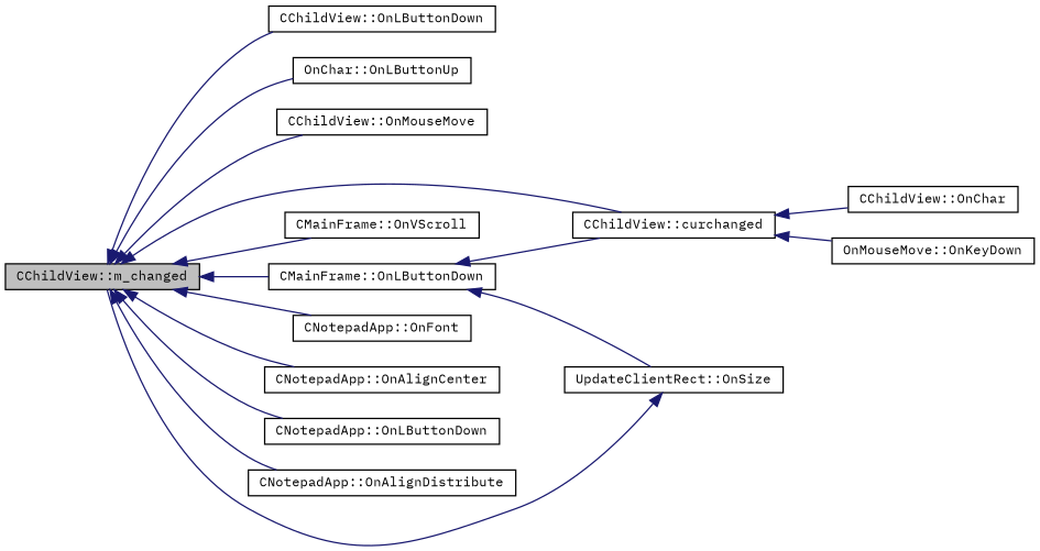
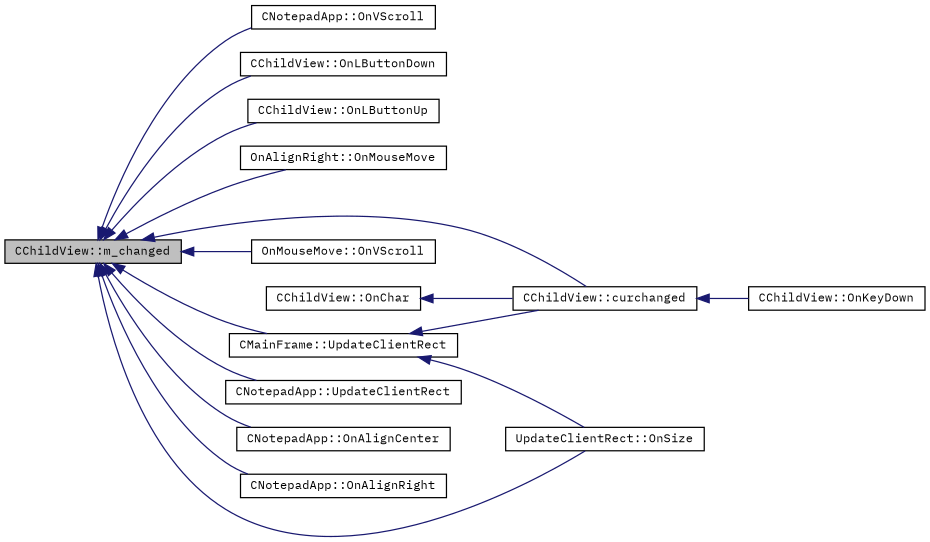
  digraph {
    fontname="IBM Plex Mono"
    rankdir=LR
    node [color=black fillcolor=white fontname="IBM Plex Mono" fontsize=10 shape=record style=filled]
    edge [color=midnightblue dir=back fontname="IBM Plex Mono" fontsize=10 labelfontname=Helvetica labelfontsize=10 style=solid]
    n1 [fillcolor=grey75 fontcolor=black height=0.2 label="CChildView::m_changed" width=0.4]
    n2 [height=0.2 label="CChildView::OnLButtonDown" width=0.4]
-   n3 [height=0.2 label="OnChar::OnLButtonUp" width=0.4]
-   n4 [height=0.2 label="CChildView::OnMouseMove" width=0.4]
+   n3 [height=0.2 label="CChildView::OnLButtonUp" width=0.4]
+   n4 [height=0.2 label="OnAlignRight::OnMouseMove" width=0.4]
    n5 [height=0.2 label="CChildView::curchanged" width=0.4]
-   n6 [height=0.2 label="CMainFrame::OnVScroll" width=0.4]
-   n7 [height=0.2 label="CMainFrame::OnLButtonDown" width=0.4]
+   n6 [height=0.2 label="OnMouseMove::OnVScroll" width=0.4]
+   n7 [height=0.2 label="CMainFrame::UpdateClientRect" width=0.4]
    n8 [height=0.2 label="UpdateClientRect::OnSize" width=0.4]
-   n9 [height=0.2 label="CNotepadApp::OnFont" width=0.4]
+   n9 [height=0.2 label="CNotepadApp::UpdateClientRect" width=0.4]
    n10 [height=0.2 label="CNotepadApp::OnAlignCenter" width=0.4]
-   n11 [height=0.2 label="CNotepadApp::OnLButtonDown" width=0.4]
-   n12 [height=0.2 label="CNotepadApp::OnAlignDistribute" width=0.4]
+   n11 [height=0.2 label="CNotepadApp::OnAlignRight" width=0.4]
+   n12 [height=0.2 label="CNotepadApp::OnVScroll" width=0.4]
    n13 [height=0.2 label="CChildView::OnChar" width=0.4]
-   n14 [height=0.2 label="OnMouseMove::OnKeyDown" width=0.4]
+   n14 [height=0.2 label="CChildView::OnKeyDown" width=0.4]
    n1 -> n2
    n1 -> n3
    n1 -> n4
    n1 -> n5
    n1 -> n6
    n1 -> n7
-   n8 -> n1
+   n1 -> n8
    n1 -> n9
    n1 -> n10
    n1 -> n11
    n1 -> n12
-   n5 -> n13
+   n13 -> n5
    n5 -> n14
    n7 -> n5
    n7 -> n8
  }
